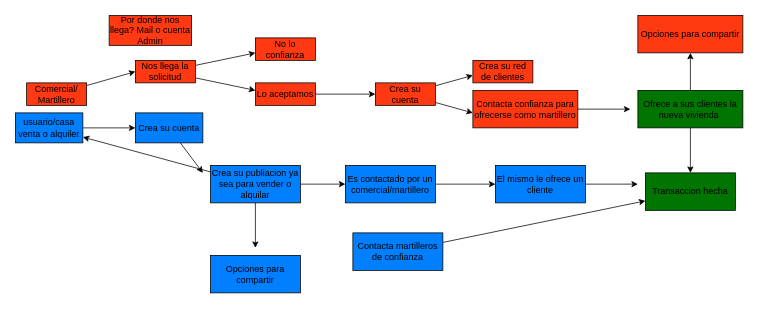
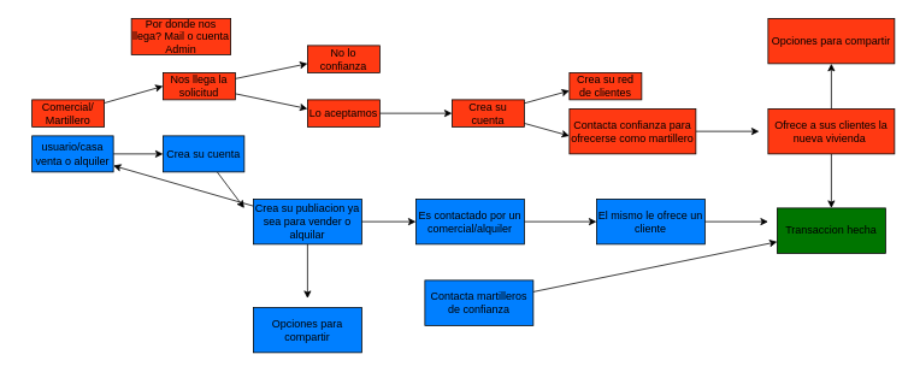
  <mxCell id="0" />
  <mxCell id="1" parent="0" />
  <mxCell id="2" style="edgeStyle=none;html=1;" edge="1" parent="1" source="3"><mxGeometry relative="1" as="geometry"><mxPoint x="180" y="95" as="targetPoint" /></mxGeometry></mxCell>
  <mxCell id="3" value="Comercial/&lt;br&gt;Martillero" style="whiteSpace=wrap;html=1;fillColor=#FF3912;" vertex="1" parent="1"><mxGeometry x="35" y="110" width="80" height="30" as="geometry" /></mxCell>
  <mxCell id="4" style="edgeStyle=none;html=1;" edge="1" parent="1" source="5"><mxGeometry relative="1" as="geometry"><mxPoint x="180" y="170" as="targetPoint" /></mxGeometry></mxCell>
- <mxCell id="5" value="usuario/casa venta o alquiler" style="whiteSpace=wrap;html=1;fillColor=#007FFF;" vertex="1" parent="1"><mxGeometry x="20" y="150" width="90" height="40" as="geometry" /></mxCell>
+ <mxCell id="5" value="usuario/casa venta o alquiler" style="whiteSpace=wrap;html=1;fillColor=#007FFF;" vertex="1" parent="1"><mxGeometry x="35" y="150" width="90" height="40" as="geometry" /></mxCell>
  <mxCell id="6" style="edgeStyle=none;html=1;" edge="1" parent="1" source="8"><mxGeometry relative="1" as="geometry"><mxPoint x="340" y="70" as="targetPoint" /></mxGeometry></mxCell>
  <mxCell id="7" style="edgeStyle=none;html=1;" edge="1" parent="1" source="8"><mxGeometry relative="1" as="geometry"><mxPoint x="340" y="120" as="targetPoint" /></mxGeometry></mxCell>
  <mxCell id="8" value="Nos llega la solicitud" style="whiteSpace=wrap;html=1;fillColor=#FF3912;" vertex="1" parent="1"><mxGeometry x="180" y="80" width="80" height="30" as="geometry" /></mxCell>
  <mxCell id="9" style="edgeStyle=none;html=1;" edge="1" parent="1" source="10"><mxGeometry relative="1" as="geometry"><mxPoint x="500" y="125" as="targetPoint" /></mxGeometry></mxCell>
  <mxCell id="10" value="Lo aceptamos" style="whiteSpace=wrap;html=1;fillColor=#FF3912;" vertex="1" parent="1"><mxGeometry x="340" y="110" width="80" height="30" as="geometry" /></mxCell>
  <mxCell id="11" value="No lo confianza" style="whiteSpace=wrap;html=1;fillColor=#FF3912;" vertex="1" parent="1"><mxGeometry x="340" y="50" width="80" height="30" as="geometry" /></mxCell>
  <mxCell id="12" style="edgeStyle=none;html=1;" edge="1" parent="1" source="14"><mxGeometry relative="1" as="geometry"><mxPoint x="630" y="100" as="targetPoint" /></mxGeometry></mxCell>
  <mxCell id="13" style="edgeStyle=none;html=1;" edge="1" parent="1" source="14"><mxGeometry relative="1" as="geometry"><mxPoint x="630" y="150" as="targetPoint" /></mxGeometry></mxCell>
  <mxCell id="14" value="Crea su cuenta" style="whiteSpace=wrap;html=1;fillColor=#FF3912;" vertex="1" parent="1"><mxGeometry x="500" y="110" width="80" height="30" as="geometry" /></mxCell>
  <mxCell id="15" value="Por donde nos llega? Mail o cuenta Admin" style="whiteSpace=wrap;html=1;fillColor=#FF3912;" vertex="1" parent="1"><mxGeometry x="145" y="20" width="110" height="40" as="geometry" /></mxCell>
  <mxCell id="16" value="Crea su red de clientes" style="whiteSpace=wrap;html=1;fillColor=#FF3912;" vertex="1" parent="1"><mxGeometry x="630" y="80" width="80" height="30" as="geometry" /></mxCell>
  <mxCell id="17" style="edgeStyle=none;html=1;" edge="1" parent="1" source="18"><mxGeometry relative="1" as="geometry"><mxPoint x="840" y="145" as="targetPoint" /></mxGeometry></mxCell>
  <mxCell id="18" value="Contacta confianza para ofrecerse como martillero" style="whiteSpace=wrap;html=1;fillColor=#FF3912;" vertex="1" parent="1"><mxGeometry x="630" y="120" width="140" height="50" as="geometry" /></mxCell>
  <mxCell id="19" style="edgeStyle=none;html=1;" edge="1" parent="1" source="21"><mxGeometry relative="1" as="geometry"><mxPoint x="920" y="230" as="targetPoint" /></mxGeometry></mxCell>
  <mxCell id="20" style="edgeStyle=none;html=1;" edge="1" parent="1" source="21"><mxGeometry relative="1" as="geometry"><mxPoint x="920" y="70" as="targetPoint" /></mxGeometry></mxCell>
- <mxCell id="21" value="Ofrece a sus clientes la nueva vivienda&amp;nbsp;" style="whiteSpace=wrap;html=1;fillColor=#007500;" vertex="1" parent="1"><mxGeometry x="850" y="120" width="140" height="50" as="geometry" /></mxCell>
+ <mxCell id="21" value="Ofrece a sus clientes la nueva vivienda&amp;nbsp;" style="whiteSpace=wrap;html=1;fillColor=#FF3912;" vertex="1" parent="1"><mxGeometry x="850" y="120" width="140" height="50" as="geometry" /></mxCell>
  <mxCell id="22" style="edgeStyle=none;html=1;" edge="1" parent="1" source="23"><mxGeometry relative="1" as="geometry"><mxPoint x="270" y="230" as="targetPoint" /></mxGeometry></mxCell>
  <mxCell id="23" value="Crea su cuenta" style="whiteSpace=wrap;html=1;fillColor=#007FFF;" vertex="1" parent="1"><mxGeometry x="180" y="150" width="90" height="40" as="geometry" /></mxCell>
  <mxCell id="24" style="edgeStyle=none;html=1;" edge="1" parent="1" source="27"><mxGeometry relative="1" as="geometry"><mxPoint x="460" y="245" as="targetPoint" /></mxGeometry></mxCell>
  <mxCell id="25" style="edgeStyle=none;html=1;" edge="1" parent="1" source="27"><mxGeometry relative="1" as="geometry"><mxPoint x="340" y="330" as="targetPoint" /></mxGeometry></mxCell>
  <mxCell id="26" style="edgeStyle=none;html=1;" edge="1" parent="1" source="27" target="5"><mxGeometry relative="1" as="geometry" /></mxCell>
  <mxCell id="27" value="Crea su publiacion ya sea para vender o alquilar" style="whiteSpace=wrap;html=1;fillColor=#007FFF;" vertex="1" parent="1"><mxGeometry x="280" y="220" width="120" height="50" as="geometry" /></mxCell>
  <mxCell id="28" style="edgeStyle=none;html=1;" edge="1" parent="1" source="29"><mxGeometry relative="1" as="geometry"><mxPoint x="660" y="245" as="targetPoint" /></mxGeometry></mxCell>
- <mxCell id="29" value="Es contactado por un comercial/martillero" style="whiteSpace=wrap;html=1;fillColor=#007FFF;" vertex="1" parent="1"><mxGeometry x="460" y="220" width="120" height="50" as="geometry" /></mxCell>
+ <mxCell id="29" value="Es contactado por un comercial/alquiler" style="whiteSpace=wrap;html=1;fillColor=#007FFF;" vertex="1" parent="1"><mxGeometry x="460" y="220" width="120" height="50" as="geometry" /></mxCell>
  <mxCell id="30" style="edgeStyle=none;html=1;" edge="1" parent="1" source="31"><mxGeometry relative="1" as="geometry"><mxPoint x="850" y="245" as="targetPoint" /></mxGeometry></mxCell>
  <mxCell id="31" value="El mismo le ofrece un cliente" style="whiteSpace=wrap;html=1;fillColor=#007FFF;" vertex="1" parent="1"><mxGeometry x="660" y="220" width="120" height="50" as="geometry" /></mxCell>
  <mxCell id="32" value="Transaccion hecha" style="whiteSpace=wrap;html=1;fillColor=#007500;" vertex="1" parent="1"><mxGeometry x="860" y="230" width="120" height="50" as="geometry" /></mxCell>
  <mxCell id="33" value="Opciones para compartir" style="whiteSpace=wrap;html=1;fillColor=#007FFF;" vertex="1" parent="1"><mxGeometry x="280" y="340" width="120" height="50" as="geometry" /></mxCell>
  <mxCell id="34" value="Opciones para compartir" style="whiteSpace=wrap;html=1;fillColor=#FF3912;" vertex="1" parent="1"><mxGeometry x="850" width="140" height="50" as="geometry" y="20" /></mxCell>
  <mxCell id="35" style="edgeStyle=none;html=1;" edge="1" parent="1" source="36" target="32"><mxGeometry relative="1" as="geometry" /></mxCell>
  <mxCell id="36" value="Contacta martilleros de confianza" style="whiteSpace=wrap;html=1;fillColor=#007FFF;" vertex="1" parent="1"><mxGeometry x="470" y="310" width="120" height="50" as="geometry" /></mxCell>
